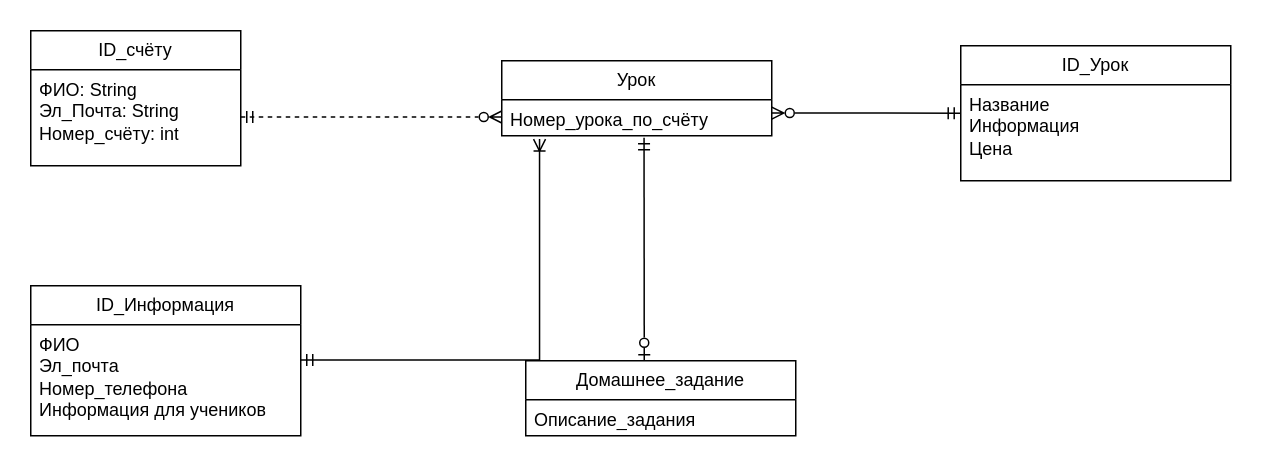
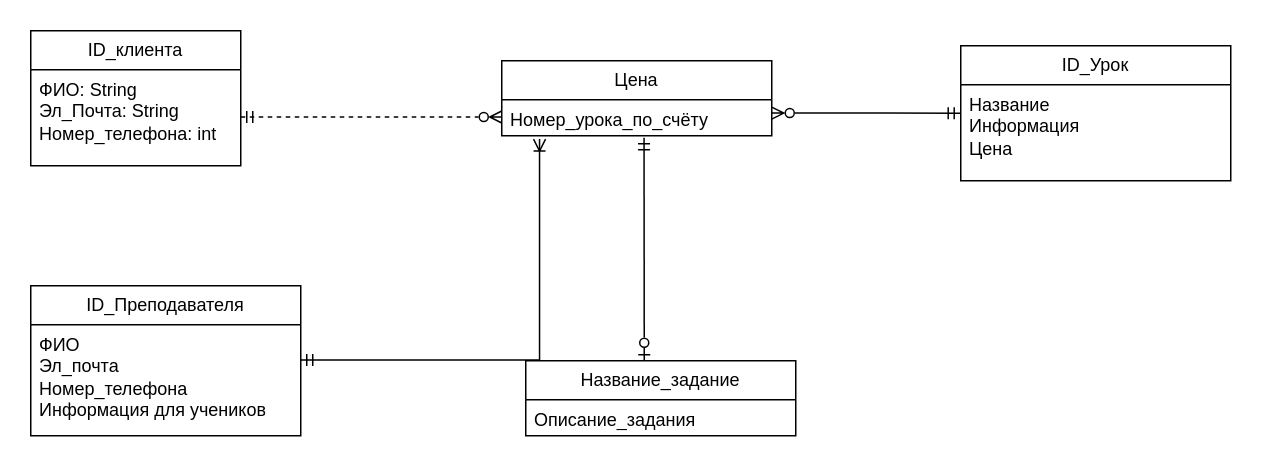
  <mxCell id="0" />
  <mxCell id="1" parent="0" />
- <mxCell id="2" value="ID_счёту" style="swimlane;fontStyle=0;childLayout=stackLayout;horizontal=1;startSize=26;fillColor=none;horizontalStack=0;resizeParent=1;resizeParentMax=0;resizeLast=0;collapsible=1;marginBottom=0;whiteSpace=wrap;html=1;rounded=0;" vertex="1" parent="1"><mxGeometry x="20" y="20" width="140" height="90" as="geometry" /></mxCell>
- <mxCell id="3" value="ФИО: String&lt;div&gt;Эл_Почта: String&lt;/div&gt;&lt;div&gt;Номер_счёту: int&lt;/div&gt;&lt;div&gt;&amp;nbsp;&lt;/div&gt;" style="text;strokeColor=none;fillColor=none;align=left;verticalAlign=top;spacingLeft=4;spacingRight=4;overflow=hidden;rotatable=0;points=[[0,0.5],[1,0.5]];portConstraint=eastwest;whiteSpace=wrap;html=1;" vertex="1" parent="2"><mxGeometry y="26" width="140" height="64" as="geometry" /></mxCell>
- <mxCell id="4" value="ID_Информация" style="swimlane;fontStyle=0;childLayout=stackLayout;horizontal=1;startSize=26;fillColor=none;horizontalStack=0;resizeParent=1;resizeParentMax=0;resizeLast=0;collapsible=1;marginBottom=0;whiteSpace=wrap;html=1;rounded=0;" vertex="1" parent="1"><mxGeometry x="20" y="190" width="180" height="100" as="geometry" /></mxCell>
+ <mxCell id="2" value="ID_клиента" style="swimlane;fontStyle=0;childLayout=stackLayout;horizontal=1;startSize=26;fillColor=none;horizontalStack=0;resizeParent=1;resizeParentMax=0;resizeLast=0;collapsible=1;marginBottom=0;whiteSpace=wrap;html=1;rounded=0;" vertex="1" parent="1"><mxGeometry x="20" y="20" width="140" height="90" as="geometry" /></mxCell>
+ <mxCell id="3" value="ФИО: String&lt;div&gt;Эл_Почта: String&lt;/div&gt;&lt;div&gt;Номер_телефона: int&lt;/div&gt;&lt;div&gt;&amp;nbsp;&lt;/div&gt;" style="text;strokeColor=none;fillColor=none;align=left;verticalAlign=top;spacingLeft=4;spacingRight=4;overflow=hidden;rotatable=0;points=[[0,0.5],[1,0.5]];portConstraint=eastwest;whiteSpace=wrap;html=1;" vertex="1" parent="2"><mxGeometry y="26" width="140" height="64" as="geometry" /></mxCell>
+ <mxCell id="4" value="ID_Преподавателя" style="swimlane;fontStyle=0;childLayout=stackLayout;horizontal=1;startSize=26;fillColor=none;horizontalStack=0;resizeParent=1;resizeParentMax=0;resizeLast=0;collapsible=1;marginBottom=0;whiteSpace=wrap;html=1;rounded=0;" vertex="1" parent="1"><mxGeometry x="20" y="190" width="180" height="100" as="geometry" /></mxCell>
  <mxCell id="5" value="ФИО&lt;div&gt;Эл_почта&lt;/div&gt;&lt;div&gt;Номер_телефона&lt;br&gt;&lt;div&gt;Информация для учеников&lt;br&gt;&lt;div&gt;&lt;br&gt;&lt;/div&gt;&lt;/div&gt;&lt;/div&gt;" style="text;strokeColor=none;fillColor=none;align=left;verticalAlign=top;spacingLeft=4;spacingRight=4;overflow=hidden;rotatable=0;points=[[0,0.5],[1,0.5]];portConstraint=eastwest;whiteSpace=wrap;html=1;" vertex="1" parent="4"><mxGeometry y="26" width="180" height="74" as="geometry" /></mxCell>
- <mxCell id="6" value="Урок" style="swimlane;fontStyle=0;childLayout=stackLayout;horizontal=1;startSize=26;fillColor=none;horizontalStack=0;resizeParent=1;resizeParentMax=0;resizeLast=0;collapsible=1;marginBottom=0;whiteSpace=wrap;html=1;rounded=0;" vertex="1" parent="1"><mxGeometry x="334" y="40" width="180" height="50" as="geometry" /></mxCell>
+ <mxCell id="6" value="Цена" style="swimlane;fontStyle=0;childLayout=stackLayout;horizontal=1;startSize=26;fillColor=none;horizontalStack=0;resizeParent=1;resizeParentMax=0;resizeLast=0;collapsible=1;marginBottom=0;whiteSpace=wrap;html=1;rounded=0;" vertex="1" parent="1"><mxGeometry x="334" y="40" width="180" height="50" as="geometry" /></mxCell>
  <mxCell id="7" value="&lt;div&gt;Номер_урока_по_счёту&lt;/div&gt;&lt;div&gt;&lt;br&gt;&lt;/div&gt;" style="text;strokeColor=none;fillColor=none;align=left;verticalAlign=top;spacingLeft=4;spacingRight=4;overflow=hidden;rotatable=0;points=[[0,0.5],[1,0.5]];portConstraint=eastwest;whiteSpace=wrap;html=1;" vertex="1" parent="6"><mxGeometry y="26" width="180" height="24" as="geometry" /></mxCell>
  <mxCell id="8" value="ID_Урок" style="swimlane;fontStyle=0;childLayout=stackLayout;horizontal=1;startSize=26;fillColor=none;horizontalStack=0;resizeParent=1;resizeParentMax=0;resizeLast=0;collapsible=1;marginBottom=0;whiteSpace=wrap;html=1;rounded=0;" vertex="1" parent="1"><mxGeometry x="640" y="30" width="180" height="90" as="geometry" /></mxCell>
  <mxCell id="9" value="&lt;div&gt;&lt;div&gt;Название&lt;/div&gt;&lt;/div&gt;&lt;div&gt;Информация&lt;/div&gt;&lt;div&gt;Цена&lt;/div&gt;" style="text;strokeColor=none;fillColor=none;align=left;verticalAlign=top;spacingLeft=4;spacingRight=4;overflow=hidden;rotatable=0;points=[[0,0.5],[1,0.5]];portConstraint=eastwest;whiteSpace=wrap;html=1;rounded=0;" vertex="1" parent="8"><mxGeometry y="26" width="180" height="64" as="geometry" /></mxCell>
- <mxCell id="10" value="Домашнее_задание" style="swimlane;fontStyle=0;childLayout=stackLayout;horizontal=1;startSize=26;fillColor=none;horizontalStack=0;resizeParent=1;resizeParentMax=0;resizeLast=0;collapsible=1;marginBottom=0;whiteSpace=wrap;html=1;rounded=0;" vertex="1" parent="1"><mxGeometry x="350" y="240" width="180" height="50" as="geometry" /></mxCell>
+ <mxCell id="10" value="Название_задание" style="swimlane;fontStyle=0;childLayout=stackLayout;horizontal=1;startSize=26;fillColor=none;horizontalStack=0;resizeParent=1;resizeParentMax=0;resizeLast=0;collapsible=1;marginBottom=0;whiteSpace=wrap;html=1;rounded=0;" vertex="1" parent="1"><mxGeometry x="350" y="240" width="180" height="50" as="geometry" /></mxCell>
  <mxCell id="11" value="Описание_задания" style="text;strokeColor=none;fillColor=none;align=left;verticalAlign=top;spacingLeft=4;spacingRight=4;overflow=hidden;rotatable=0;points=[[0,0.5],[1,0.5]];portConstraint=eastwest;whiteSpace=wrap;html=1;" vertex="1" parent="10"><mxGeometry y="26" width="180" height="24" as="geometry" /></mxCell>
  <mxCell id="12" value="" style="endArrow=ERzeroToMany;endFill=0;html=1;edgeStyle=orthogonalEdgeStyle;align=left;verticalAlign=top;rounded=0;startArrow=ERmandOne;startFill=0;exitX=1;exitY=0.5;exitDx=0;exitDy=0;entryX=0;entryY=0.75;entryDx=0;entryDy=0;dashed=1;" edge="1" parent="1" source="3" target="6"><mxGeometry x="-0.25" y="30" relative="1" as="geometry"><mxPoint x="170" y="74.58" as="sourcePoint" /><mxPoint x="300" y="60" as="targetPoint" /><Array as="points"><mxPoint x="334" y="78" /></Array><mxPoint as="offset" /></mxGeometry></mxCell>
  <mxCell id="13" value="" style="endArrow=ERoneToMany;endFill=0;html=1;edgeStyle=orthogonalEdgeStyle;align=left;verticalAlign=top;rounded=0;startArrow=ERmandOne;startFill=0;exitX=1;exitY=0.5;exitDx=0;exitDy=0;entryX=0.14;entryY=1.092;entryDx=0;entryDy=0;entryPerimeter=0;" edge="1" parent="1" target="7"><mxGeometry x="-0.347" y="39" relative="1" as="geometry"><mxPoint x="200" y="239.5" as="sourcePoint" /><mxPoint x="373" y="239.5" as="targetPoint" /><Array as="points"><mxPoint x="359" y="240" /></Array><mxPoint as="offset" /></mxGeometry></mxCell>
  <mxCell id="14" value="" style="endArrow=ERmandOne;endFill=0;html=1;edgeStyle=orthogonalEdgeStyle;align=left;verticalAlign=top;rounded=0;startArrow=ERzeroToOne;startFill=0;entryX=0.527;entryY=1.058;entryDx=0;entryDy=0;entryPerimeter=0;" edge="1" parent="1" target="7"><mxGeometry x="-0.25" y="30" relative="1" as="geometry"><mxPoint x="429" y="240" as="sourcePoint" /><mxPoint x="584" y="180" as="targetPoint" /><Array as="points"><mxPoint x="429" y="240" /></Array><mxPoint as="offset" /></mxGeometry></mxCell>
  <mxCell id="15" value="" style="endArrow=ERmandOne;endFill=0;html=1;edgeStyle=orthogonalEdgeStyle;align=left;verticalAlign=top;rounded=0;startArrow=ERzeroToMany;startFill=0;exitX=1;exitY=0.5;exitDx=0;exitDy=0;entryX=-0.002;entryY=0.297;entryDx=0;entryDy=0;entryPerimeter=0;" edge="1" parent="1" target="9"><mxGeometry x="-0.25" y="30" relative="1" as="geometry"><mxPoint x="514" y="74.88" as="sourcePoint" /><mxPoint x="688" y="74.88" as="targetPoint" /><Array as="points"><mxPoint x="590" y="75" /><mxPoint x="590" y="75" /></Array><mxPoint as="offset" /></mxGeometry></mxCell>
